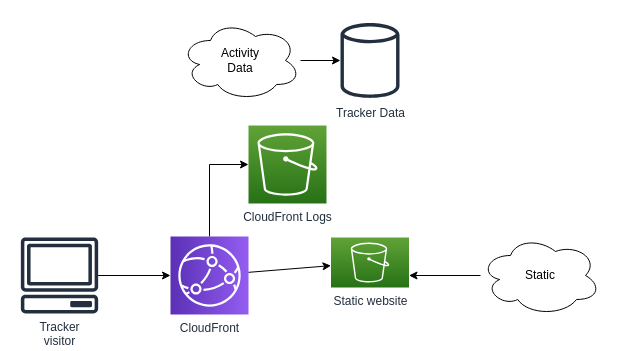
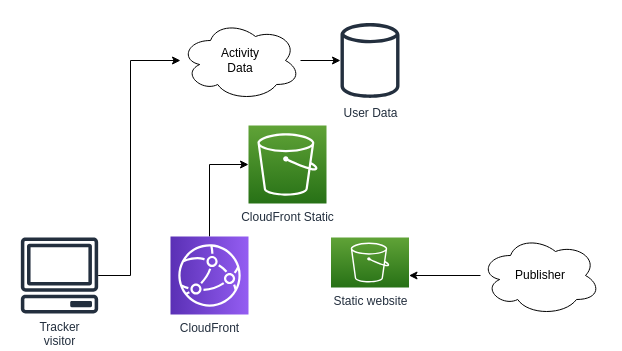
  <mxCell id="0" />
  <mxCell id="1" parent="0" />
  <mxCell id="2" value="" style="edgeStyle=none;rounded=0;orthogonalLoop=1;jettySize=auto;html=1;" edge="1" parent="1" source="3" target="5"><mxGeometry relative="1" as="geometry"><Array as="points"><mxPoint x="209" y="164" /></Array></mxGeometry></mxCell>
  <mxCell id="3" value="CloudFront" style="outlineConnect=0;fontColor=#232F3E;gradientColor=#945DF2;gradientDirection=north;fillColor=#5A30B5;strokeColor=#ffffff;dashed=0;verticalLabelPosition=bottom;verticalAlign=top;align=center;html=1;fontSize=12;fontStyle=0;aspect=fixed;shape=mxgraph.aws4.resourceIcon;resIcon=mxgraph.aws4.cloudfront;direction=south;" vertex="1" parent="1"><mxGeometry x="170" y="236" width="78" height="78" as="geometry" /></mxCell>
  <mxCell id="4" value="Static website" style="outlineConnect=0;fontColor=#232F3E;gradientColor=#60A337;gradientDirection=north;fillColor=#277116;strokeColor=#ffffff;dashed=0;verticalLabelPosition=bottom;verticalAlign=top;align=center;html=1;fontSize=12;fontStyle=0;aspect=fixed;shape=mxgraph.aws4.resourceIcon;resIcon=mxgraph.aws4.s3;" vertex="1" parent="1"><mxGeometry x="330.5" y="237" width="78" height="50" as="geometry" /></mxCell>
- <mxCell id="5" value="CloudFront Logs" style="outlineConnect=0;fontColor=#232F3E;gradientColor=#60A337;gradientDirection=north;fillColor=#277116;strokeColor=#ffffff;dashed=0;verticalLabelPosition=bottom;verticalAlign=top;align=center;html=1;fontSize=12;fontStyle=0;aspect=fixed;shape=mxgraph.aws4.resourceIcon;resIcon=mxgraph.aws4.s3;" vertex="1" parent="1"><mxGeometry x="248" y="125" width="78" height="78" as="geometry" /></mxCell>
+ <mxCell id="5" value="CloudFront Static" style="outlineConnect=0;fontColor=#232F3E;gradientColor=#60A337;gradientDirection=north;fillColor=#277116;strokeColor=#ffffff;dashed=0;verticalLabelPosition=bottom;verticalAlign=top;align=center;html=1;fontSize=12;fontStyle=0;aspect=fixed;shape=mxgraph.aws4.resourceIcon;resIcon=mxgraph.aws4.s3;" vertex="1" parent="1"><mxGeometry x="248" y="125" width="78" height="78" as="geometry" /></mxCell>
  <mxCell id="6" value="" style="edgeStyle=orthogonalEdgeStyle;rounded=0;orthogonalLoop=1;jettySize=auto;html=1;" edge="1" parent="1" source="7" target="4"><mxGeometry relative="1" as="geometry"><Array as="points"><mxPoint x="480" y="276" /><mxPoint x="480" y="276" /></Array></mxGeometry></mxCell>
- <mxCell id="7" value="Static" style="ellipse;shape=cloud;whiteSpace=wrap;html=1;" vertex="1" parent="1"><mxGeometry x="480" y="235" width="120" height="80" as="geometry" /></mxCell>
+ <mxCell id="7" value="Publisher" style="ellipse;shape=cloud;whiteSpace=wrap;html=1;" vertex="1" parent="1"><mxGeometry x="480" y="235" width="120" height="80" as="geometry" /></mxCell>
  <mxCell id="8" value="" style="edgeStyle=orthogonalEdgeStyle;rounded=0;orthogonalLoop=1;jettySize=auto;html=1;" edge="1" parent="1" source="9" target="13"><mxGeometry relative="1" as="geometry" /></mxCell>
  <mxCell id="9" value="Activity&lt;br&gt;Data" style="ellipse;shape=cloud;whiteSpace=wrap;html=1;" vertex="1" parent="1"><mxGeometry x="180" y="20" width="120" height="80" as="geometry" /></mxCell>
- <mxCell id="10" value="" style="edgeStyle=orthogonalEdgeStyle;rounded=0;orthogonalLoop=1;jettySize=auto;html=1;" edge="1" parent="1" source="12" target="3"><mxGeometry relative="1" as="geometry" /></mxCell>
+ <mxCell id="11" value="" style="edgeStyle=orthogonalEdgeStyle;rounded=0;orthogonalLoop=1;jettySize=auto;html=1;" edge="1" parent="1" source="12" target="9"><mxGeometry relative="1" as="geometry"><Array as="points"><mxPoint x="130" y="275" /><mxPoint x="130" y="60" /></Array></mxGeometry></mxCell>
  <mxCell id="12" value="Tracker&lt;br&gt;visitor" style="outlineConnect=0;fontColor=#232F3E;gradientColor=none;fillColor=#232F3E;strokeColor=none;dashed=0;verticalLabelPosition=bottom;verticalAlign=top;align=center;html=1;fontSize=12;fontStyle=0;aspect=fixed;pointerEvents=1;shape=mxgraph.aws4.client;" vertex="1" parent="1"><mxGeometry x="20" y="237" width="78" height="76" as="geometry" /></mxCell>
- <mxCell id="13" value="Tracker Data" style="outlineConnect=0;fontColor=#232F3E;gradientColor=none;fillColor=#232F3E;strokeColor=none;dashed=0;verticalLabelPosition=bottom;verticalAlign=top;align=center;html=1;fontSize=12;fontStyle=0;aspect=fixed;pointerEvents=1;shape=mxgraph.aws4.generic_database;" vertex="1" parent="1"><mxGeometry x="340" y="21" width="59" height="78" as="geometry" /></mxCell>
- <mxCell id="14" value="" style="edgeStyle=none;rounded=0;orthogonalLoop=1;jettySize=auto;html=1;" edge="1" parent="1" source="3" target="4"><mxGeometry relative="1" as="geometry"><mxPoint x="248" y="275" as="sourcePoint" /><mxPoint x="370.001" y="275.729" as="targetPoint" /><Array as="points" /></mxGeometry></mxCell>
+ <mxCell id="13" value="User Data" style="outlineConnect=0;fontColor=#232F3E;gradientColor=none;fillColor=#232F3E;strokeColor=none;dashed=0;verticalLabelPosition=bottom;verticalAlign=top;align=center;html=1;fontSize=12;fontStyle=0;aspect=fixed;pointerEvents=1;shape=mxgraph.aws4.generic_database;" vertex="1" parent="1"><mxGeometry x="340" y="21" width="59" height="78" as="geometry" /></mxCell>
